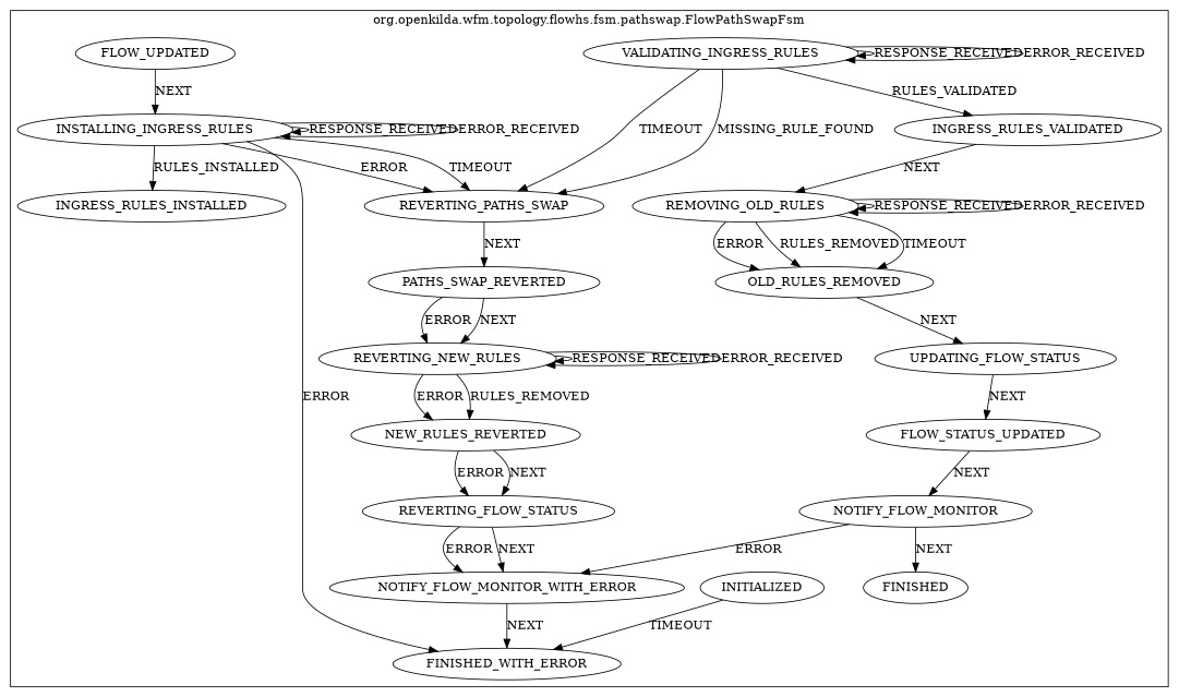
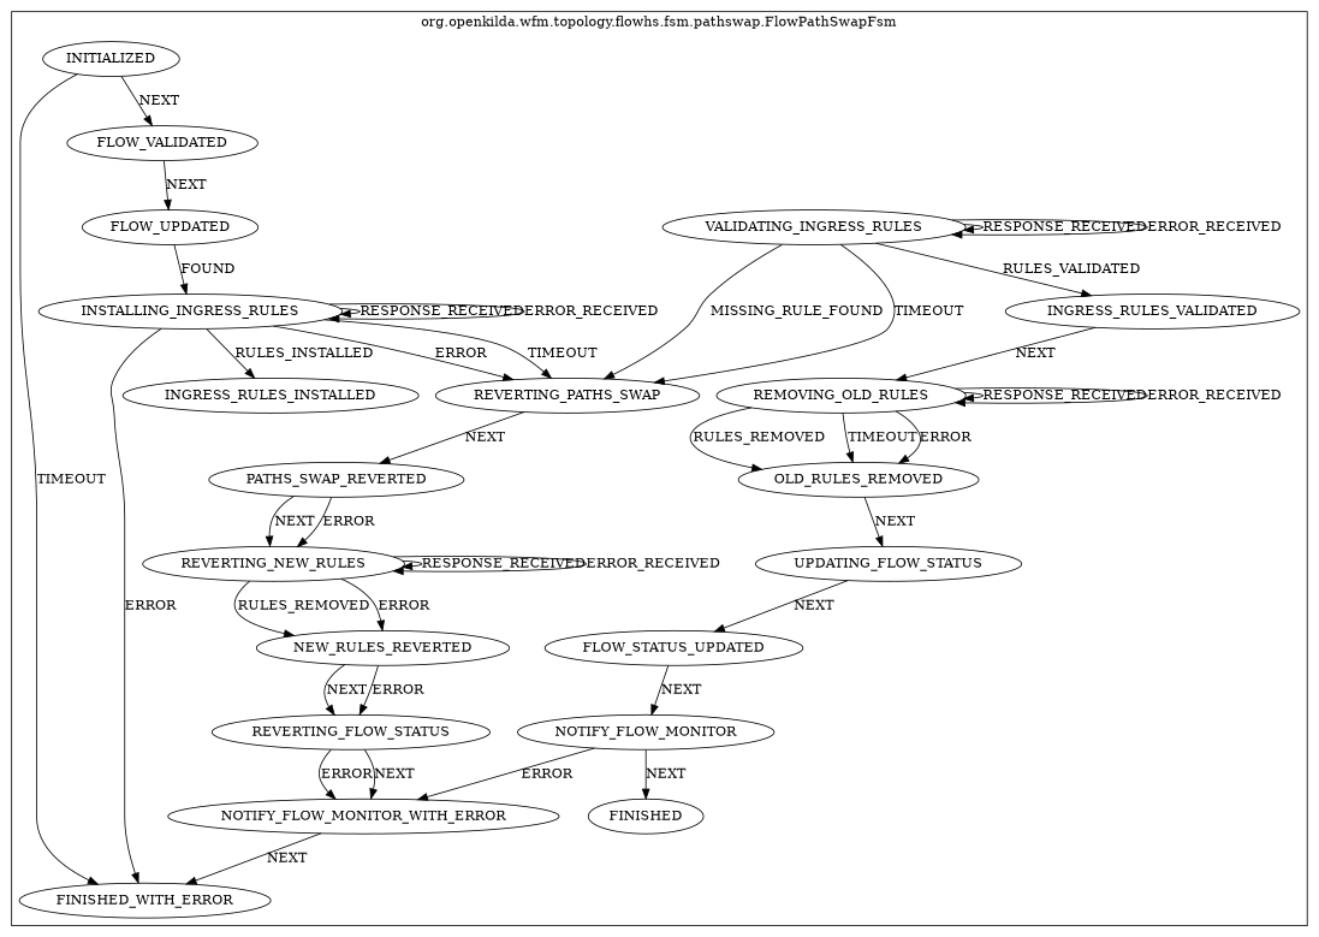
  digraph {
    compound=true
    n1 [label=FINISHED_WITH_ERROR]
    n2 [label=VALIDATING_INGRESS_RULES]
    n3 [label=REVERTING_PATHS_SWAP]
    n4 [label=INGRESS_RULES_VALIDATED]
    n5 [label=OLD_RULES_REMOVED]
    n6 [label=UPDATING_FLOW_STATUS]
    n7 [label=INITIALIZED]
+   n8 [label=FLOW_VALIDATED]
    n9 [label=REVERTING_FLOW_STATUS]
    n10 [label=NOTIFY_FLOW_MONITOR_WITH_ERROR]
    n11 [label=INGRESS_RULES_INSTALLED]
    n12 [label=PATHS_SWAP_REVERTED]
    n13 [label=NEW_RULES_REVERTED]
    n14 [label=REMOVING_OLD_RULES]
    n15 [label=FINISHED]
    n16 [label=NOTIFY_FLOW_MONITOR]
    n17 [label=FLOW_UPDATED]
    n18 [label=INSTALLING_INGRESS_RULES]
    n19 [label=REVERTING_NEW_RULES]
    n20 [label=FLOW_STATUS_UPDATED]
    subgraph cluster_1 {
      label="org.openkilda.wfm.topology.flowhs.fsm.pathswap.FlowPathSwapFsm"
      n1
      n2
      n3
      n4
      n5
      n6
      n7
+     n8
      n9
      n10
      n11
      n12
      n13
      n14
      n15
      n16
      n17
      n18
      n19
      n20
    }
    n2 -> n2 [label=RESPONSE_RECEIVED]
    n2 -> n2 [label=ERROR_RECEIVED]
    n2 -> n3 [label=TIMEOUT]
    n2 -> n3 [label=MISSING_RULE_FOUND]
    n2 -> n4 [label=RULES_VALIDATED]
    n3 -> n12 [label=NEXT]
    n4 -> n14 [label=NEXT]
    n5 -> n6 [label=NEXT]
    n6 -> n20 [label=NEXT]
    n7 -> n1 [label=TIMEOUT]
+   n7 -> n8 [label=NEXT]
+   n8 -> n17 [label=NEXT]
    n9 -> n10 [label=ERROR]
    n9 -> n10 [label=NEXT]
    n10 -> n1 [label=NEXT]
    n12 -> n19 [label=NEXT]
    n12 -> n19 [label=ERROR]
    n13 -> n9 [label=NEXT]
    n13 -> n9 [label=ERROR]
    n14 -> n5 [label=RULES_REMOVED]
    n14 -> n5 [label=TIMEOUT]
    n14 -> n5 [label=ERROR]
    n14 -> n14 [label=RESPONSE_RECEIVED]
    n14 -> n14 [label=ERROR_RECEIVED]
    n16 -> n10 [label=ERROR]
    n16 -> n15 [label=NEXT]
-   n17 -> n18 [label=NEXT]
+   n17 -> n18 [label=FOUND]
    n18 -> n1 [label=ERROR]
    n18 -> n3 [label=TIMEOUT]
    n18 -> n3 [label=ERROR]
    n18 -> n11 [label=RULES_INSTALLED]
    n18 -> n18 [label=RESPONSE_RECEIVED]
    n18 -> n18 [label=ERROR_RECEIVED]
    n19 -> n13 [label=RULES_REMOVED]
    n19 -> n13 [label=ERROR]
    n19 -> n19 [label=RESPONSE_RECEIVED]
    n19 -> n19 [label=ERROR_RECEIVED]
    n20 -> n16 [label=NEXT]
  }
